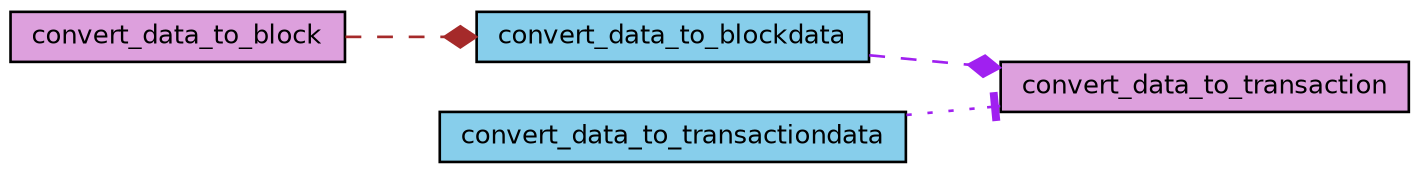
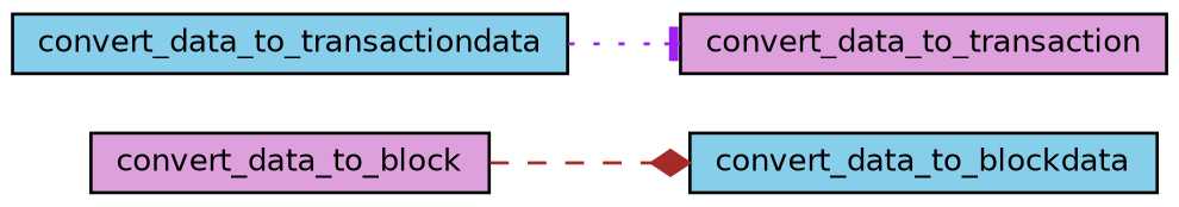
  digraph {
    rankdir=LR
    node [color=black fillcolor=plum fontname=Helvetica fontsize=10 shape=record style=filled]
    edge [arrowhead=diamond color=purple fontname=Helvetica fontsize=10 labelfontname=Helvetica labelfontsize=10 style=dashed]
    n1 [fontcolor=black height=0.2 label=convert_data_to_block width=0.4]
    n2 [fillcolor=skyblue height=0.2 label=convert_data_to_blockdata width=0.4]
    n3 [height=0.2 label=convert_data_to_transaction width=0.4]
    n4 [fillcolor=skyblue height=0.2 label=convert_data_to_transactiondata width=0.4]
    n1 -> n2 [color=brown]
-   n2 -> n3
    n4 -> n3 [arrowhead=tee style=dotted]
  }
